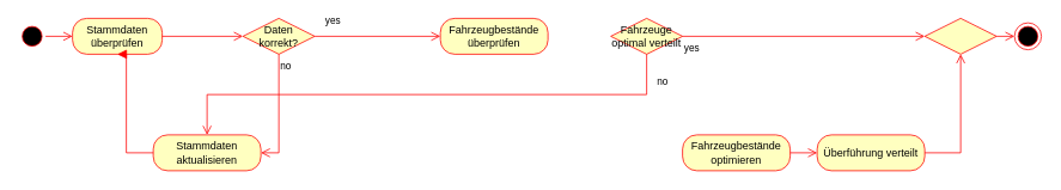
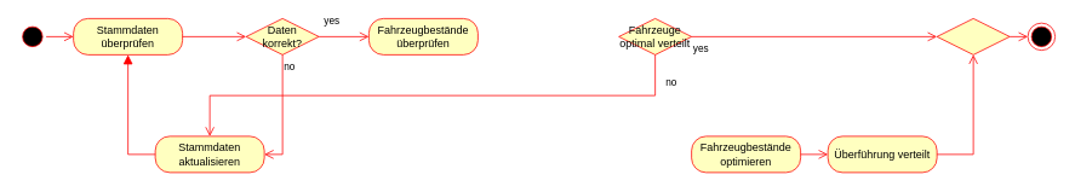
  <mxCell id="0" />
  <mxCell id="1" parent="0" />
  <mxCell id="2" value="" style="ellipse;html=1;shape=startState;fillColor=#000000;strokeColor=#ff0000;" parent="1" vertex="1"><mxGeometry x="20" y="25" width="30" height="30" as="geometry" /></mxCell>
  <mxCell id="3" value="" style="edgeStyle=orthogonalEdgeStyle;html=1;verticalAlign=bottom;endArrow=open;endSize=8;strokeColor=#ff0000;rounded=0;entryX=0;entryY=0.5;entryDx=0;entryDy=0;" parent="1" source="2" target="4" edge="1"><mxGeometry relative="1" as="geometry"><mxPoint x="70" y="40" as="targetPoint" /></mxGeometry></mxCell>
- <mxCell id="4" value="Stammdaten überprüfen" style="rounded=1;whiteSpace=wrap;html=1;arcSize=40;fontColor=#000000;fillColor=#ffffc0;strokeColor=#ff0000;" parent="1" vertex="1"><mxGeometry x="80" y="20" width="100" height="40" as="geometry" /></mxCell>
+ <mxCell id="4" value="Stammdaten überprüfen" style="rounded=1;whiteSpace=wrap;html=1;arcSize=40;fontColor=#000000;fillColor=#ffffc0;strokeColor=#ff0000;" parent="1" vertex="1"><mxGeometry x="80" y="20" width="120" height="40" as="geometry" /></mxCell>
  <mxCell id="5" value="" style="edgeStyle=orthogonalEdgeStyle;html=1;verticalAlign=bottom;endArrow=open;endSize=8;strokeColor=#ff0000;rounded=0;entryX=0;entryY=0.5;entryDx=0;entryDy=0;" parent="1" source="4" target="14" edge="1"><mxGeometry relative="1" as="geometry"><mxPoint x="320" y="40" as="targetPoint" /></mxGeometry></mxCell>
  <mxCell id="6" value="" style="ellipse;html=1;shape=endState;fillColor=#000000;strokeColor=#ff0000;" parent="1" vertex="1"><mxGeometry x="1130" y="25" width="30" height="30" as="geometry" /></mxCell>
  <mxCell id="7" value="" style="rhombus;whiteSpace=wrap;html=1;fontColor=#000000;fillColor=#ffffc0;strokeColor=#ff0000;" parent="1" vertex="1"><mxGeometry x="1030" y="20" width="80" height="40" as="geometry" /></mxCell>
  <mxCell id="8" value="" style="edgeStyle=orthogonalEdgeStyle;html=1;align=left;verticalAlign=bottom;endArrow=open;endSize=8;strokeColor=#ff0000;rounded=0;entryX=0;entryY=0.5;entryDx=0;entryDy=0;" parent="1" source="7" target="6" edge="1"><mxGeometry x="-1" relative="1" as="geometry"><mxPoint x="790" y="213" as="targetPoint" /><mxPoint as="offset" /></mxGeometry></mxCell>
  <mxCell id="9" value="Überführung verteilt" style="rounded=1;whiteSpace=wrap;html=1;arcSize=40;fontColor=#000000;fillColor=#ffffc0;strokeColor=#ff0000;" parent="1" vertex="1"><mxGeometry x="910" y="150" width="120" height="40" as="geometry" /></mxCell>
  <mxCell id="10" value="" style="edgeStyle=orthogonalEdgeStyle;html=1;verticalAlign=bottom;endArrow=open;endSize=8;strokeColor=#ff0000;rounded=0;entryX=0.5;entryY=1;entryDx=0;entryDy=0;exitX=1;exitY=0.5;exitDx=0;exitDy=0;" parent="1" source="9" target="7" edge="1"><mxGeometry relative="1" as="geometry"><mxPoint x="560" y="220" as="targetPoint" /></mxGeometry></mxCell>
  <mxCell id="11" value="Fahrzeuge optimal verteilt" style="rhombus;whiteSpace=wrap;html=1;fontColor=#000000;fillColor=#ffffc0;strokeColor=#ff0000;" parent="1" vertex="1"><mxGeometry x="680" y="20" width="80" height="40" as="geometry" /></mxCell>
  <mxCell id="12" value="no" style="edgeStyle=orthogonalEdgeStyle;html=1;align=left;verticalAlign=bottom;endArrow=open;endSize=8;strokeColor=#ff0000;rounded=0;exitX=0.5;exitY=1;exitDx=0;exitDy=0;" parent="1" source="11" target="17" edge="1"><mxGeometry x="-0.867" y="10" relative="1" as="geometry"><mxPoint x="650" y="140" as="targetPoint" /><mxPoint as="offset" /></mxGeometry></mxCell>
  <mxCell id="13" value="yes" style="edgeStyle=orthogonalEdgeStyle;html=1;align=left;verticalAlign=top;endArrow=open;endSize=8;strokeColor=#ff0000;rounded=0;exitX=1;exitY=0.5;exitDx=0;exitDy=0;entryX=0;entryY=0.5;entryDx=0;entryDy=0;" parent="1" source="11" target="7" edge="1"><mxGeometry x="-1" relative="1" as="geometry"><mxPoint x="740" y="30" as="targetPoint" /></mxGeometry></mxCell>
  <mxCell id="14" value="Daten korrekt?" style="rhombus;whiteSpace=wrap;html=1;fontColor=#000000;fillColor=#ffffc0;strokeColor=#ff0000;" parent="1" vertex="1"><mxGeometry x="270" y="20" width="80" height="40" as="geometry" /></mxCell>
  <mxCell id="15" value="no" style="edgeStyle=orthogonalEdgeStyle;html=1;align=left;verticalAlign=bottom;endArrow=open;endSize=8;strokeColor=#ff0000;rounded=0;entryX=1;entryY=0.5;entryDx=0;entryDy=0;exitX=0.5;exitY=1;exitDx=0;exitDy=0;" parent="1" source="14" target="17" edge="1"><mxGeometry x="-0.667" relative="1" as="geometry"><mxPoint x="400" y="180" as="targetPoint" /><mxPoint x="430" y="80" as="sourcePoint" /><Array as="points"><mxPoint x="310" y="170" /></Array><mxPoint as="offset" /></mxGeometry></mxCell>
  <mxCell id="16" value="yes" style="edgeStyle=orthogonalEdgeStyle;html=1;align=left;verticalAlign=top;endArrow=open;endSize=8;strokeColor=#ff0000;rounded=0;exitX=1;exitY=0.5;exitDx=0;exitDy=0;entryX=0;entryY=0.5;entryDx=0;entryDy=0;" parent="1" source="14" target="19" edge="1"><mxGeometry x="-0.857" y="30" relative="1" as="geometry"><mxPoint x="460" y="40" as="targetPoint" /><mxPoint as="offset" /></mxGeometry></mxCell>
  <mxCell id="17" value="Stammdaten aktualisieren" style="rounded=1;whiteSpace=wrap;html=1;arcSize=40;fontColor=#000000;fillColor=#ffffc0;strokeColor=#ff0000;" parent="1" vertex="1"><mxGeometry x="170" y="150" width="120" height="40" as="geometry" /></mxCell>
  <mxCell id="18" value="" style="edgeStyle=orthogonalEdgeStyle;html=1;verticalAlign=bottom;endArrow=block;endSize=8;strokeColor=#ff0000;rounded=0;entryX=0.5;entryY=1;entryDx=0;entryDy=0;exitX=0;exitY=0.5;exitDx=0;exitDy=0;" parent="1" source="17" target="4" edge="1"><mxGeometry relative="1" as="geometry"><mxPoint x="110" y="60" as="targetPoint" /><Array as="points"><mxPoint x="140" y="170" /></Array></mxGeometry></mxCell>
- <mxCell id="19" value="Fahrzeugbestände überprüfen" style="rounded=1;whiteSpace=wrap;html=1;arcSize=40;fontColor=#000000;fillColor=#ffffc0;strokeColor=#ff0000;" parent="1" vertex="1"><mxGeometry x="490" y="20" width="120" height="40" as="geometry" /></mxCell>
+ <mxCell id="19" value="Fahrzeugbestände überprüfen" style="rounded=1;whiteSpace=wrap;html=1;arcSize=40;fontColor=#000000;fillColor=#ffffc0;strokeColor=#ff0000;" parent="1" vertex="1"><mxGeometry x="405" y="20" width="120" height="40" as="geometry" /></mxCell>
  <mxCell id="20" value="Fahrzeugbestände optimieren" style="rounded=1;whiteSpace=wrap;html=1;arcSize=40;fontColor=#000000;fillColor=#ffffc0;strokeColor=#ff0000;" parent="1" vertex="1"><mxGeometry x="760" y="150" width="120" height="40" as="geometry" /></mxCell>
  <mxCell id="21" value="" style="edgeStyle=orthogonalEdgeStyle;html=1;verticalAlign=bottom;endArrow=open;endSize=8;strokeColor=#ff0000;rounded=0;exitX=1;exitY=0.5;exitDx=0;exitDy=0;entryX=0;entryY=0.5;entryDx=0;entryDy=0;" parent="1" source="20" target="9" edge="1"><mxGeometry relative="1" as="geometry"><mxPoint x="780" y="450" as="targetPoint" /></mxGeometry></mxCell>
